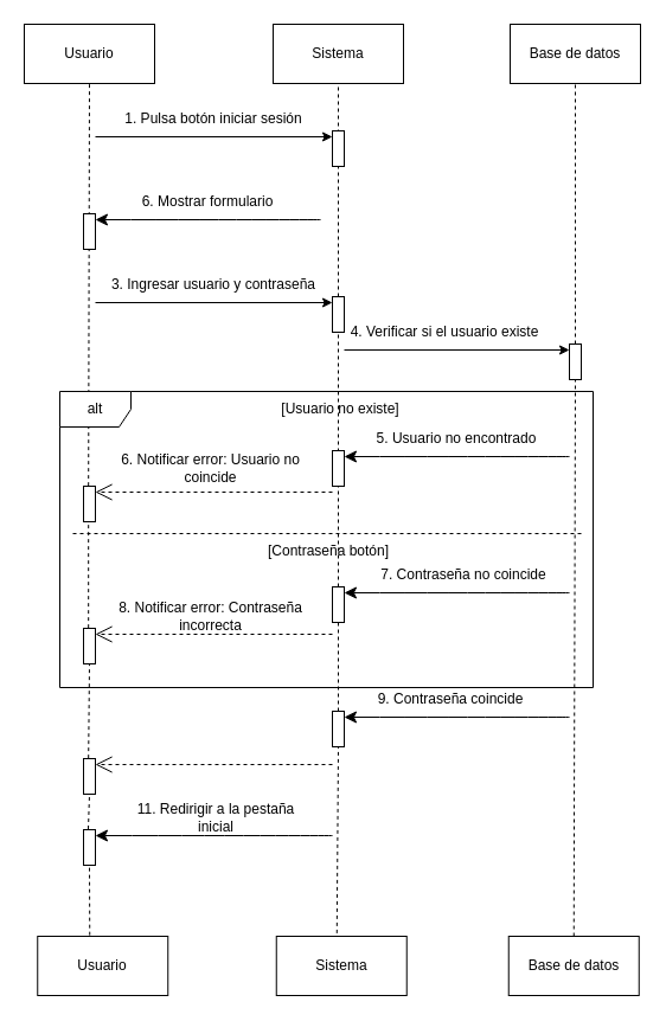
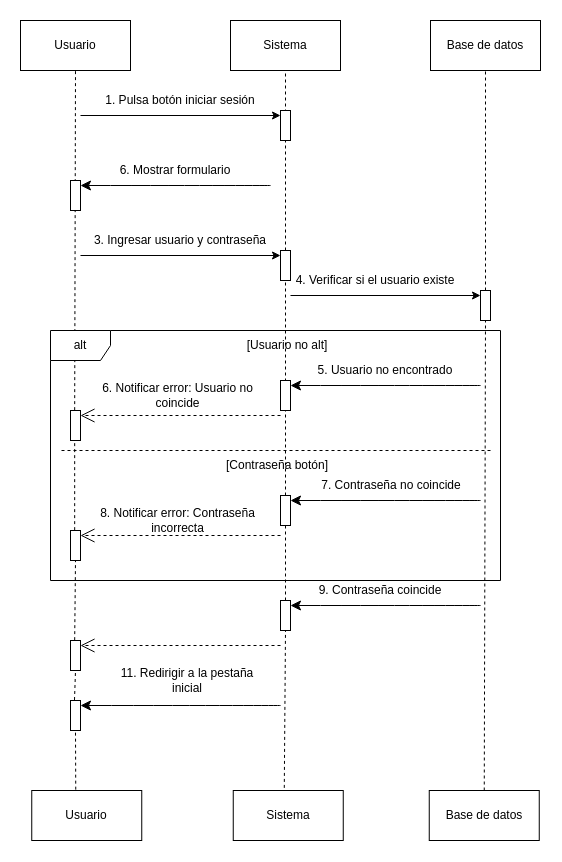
  <mxCell id="0" />
  <mxCell id="1" parent="0" />
  <mxCell id="2" value="Usuario" style="html=1;whiteSpace=wrap;" vertex="1" parent="1"><mxGeometry x="20" y="20" width="110" height="50" as="geometry" /></mxCell>
  <mxCell id="3" value="Sistema&lt;span style=&quot;color: rgba(0, 0, 0, 0); font-family: monospace; font-size: 0px; text-align: start; text-wrap-mode: nowrap;&quot;&gt;%3CmxGraphModel%3E%3Croot%3E%3CmxCell%20id%3D%220%22%2F%3E%3CmxCell%20id%3D%221%22%20parent%3D%220%22%2F%3E%3CmxCell%20id%3D%222%22%20value%3D%22Usuario%22%20style%3D%22html%3D1%3BwhiteSpace%3Dwrap%3B%22%20vertex%3D%221%22%20parent%3D%221%22%3E%3CmxGeometry%20x%3D%2270%22%20y%3D%2240%22%20width%3D%22110%22%20height%3D%2250%22%20as%3D%22geometry%22%2F%3E%3C%2FmxCell%3E%3C%2Froot%3E%3C%2FmxGraphModel%3E&lt;/span&gt;" style="html=1;whiteSpace=wrap;" vertex="1" parent="1"><mxGeometry x="230" y="20" width="110" height="50" as="geometry" /></mxCell>
  <mxCell id="4" value="Base de datos" style="html=1;whiteSpace=wrap;" vertex="1" parent="1"><mxGeometry x="430" y="20" width="110" height="50" as="geometry" /></mxCell>
  <mxCell id="5" value="Usuario" style="html=1;whiteSpace=wrap;" vertex="1" parent="1"><mxGeometry x="31.25" y="790" width="110" height="50" as="geometry" /></mxCell>
  <mxCell id="6" value="Sistema&lt;span style=&quot;color: rgba(0, 0, 0, 0); font-family: monospace; font-size: 0px; text-align: start; text-wrap-mode: nowrap;&quot;&gt;%3CmxGraphModel%3E%3Croot%3E%3CmxCell%20id%3D%220%22%2F%3E%3CmxCell%20id%3D%221%22%20parent%3D%220%22%2F%3E%3CmxCell%20id%3D%222%22%20value%3D%22Usuario%22%20style%3D%22html%3D1%3BwhiteSpace%3Dwrap%3B%22%20vertex%3D%221%22%20parent%3D%221%22%3E%3CmxGeometry%20x%3D%2270%22%20y%3D%2240%22%20width%3D%22110%22%20height%3D%2250%22%20as%3D%22geometry%22%2F%3E%3C%2FmxCell%3E%3C%2Froot%3E%3C%2FmxGraphModel%3E&lt;/span&gt;" style="html=1;whiteSpace=wrap;" vertex="1" parent="1"><mxGeometry x="232.75" y="790" width="110" height="50" as="geometry" /></mxCell>
  <mxCell id="7" value="Base de datos" style="html=1;whiteSpace=wrap;" vertex="1" parent="1"><mxGeometry x="428.75" y="790" width="110" height="50" as="geometry" /></mxCell>
  <mxCell id="8" value="" style="endArrow=none;dashed=1;html=1;rounded=0;entryX=0.5;entryY=1;entryDx=0;entryDy=0;exitX=0.418;exitY=-0.012;exitDx=0;exitDy=0;exitPerimeter=0;" edge="1" parent="1" source="26" target="2"><mxGeometry width="50" height="50" relative="1" as="geometry"><mxPoint x="84.53" y="279.97" as="sourcePoint" /><mxPoint x="80" y="70" as="targetPoint" /></mxGeometry></mxCell>
  <mxCell id="9" value="" style="endArrow=none;dashed=1;html=1;rounded=0;entryX=0.5;entryY=1;entryDx=0;entryDy=0;exitX=0.5;exitY=0;exitDx=0;exitDy=0;" edge="1" parent="1" source="16" target="4"><mxGeometry width="50" height="50" relative="1" as="geometry"><mxPoint x="300" y="430" as="sourcePoint" /><mxPoint x="300" y="90" as="targetPoint" /></mxGeometry></mxCell>
  <mxCell id="10" value="" style="endArrow=none;dashed=1;html=1;rounded=0;entryX=0.5;entryY=1;entryDx=0;entryDy=0;exitX=0.5;exitY=0;exitDx=0;exitDy=0;" edge="1" parent="1" source="12" target="3"><mxGeometry width="50" height="50" relative="1" as="geometry"><mxPoint x="260" y="300" as="sourcePoint" /><mxPoint x="310" y="250" as="targetPoint" /></mxGeometry></mxCell>
  <mxCell id="11" value="" style="endArrow=none;dashed=1;html=1;rounded=0;entryX=0.5;entryY=1;entryDx=0;entryDy=0;exitX=0.5;exitY=0;exitDx=0;exitDy=0;" edge="1" parent="1" source="34" target="12"><mxGeometry width="50" height="50" relative="1" as="geometry"><mxPoint x="285" y="480" as="sourcePoint" /><mxPoint x="285" y="210" as="targetPoint" /></mxGeometry></mxCell>
  <mxCell id="12" value="" style="html=1;points=[[0,0,0,0,5],[0,1,0,0,-5],[1,0,0,0,5],[1,1,0,0,-5]];perimeter=orthogonalPerimeter;outlineConnect=0;targetShapes=umlLifeline;portConstraint=eastwest;newEdgeStyle={&quot;curved&quot;:0,&quot;rounded&quot;:0};" vertex="1" parent="1"><mxGeometry x="280" y="250" width="10" height="30" as="geometry" /></mxCell>
  <mxCell id="13" value="" style="endArrow=classic;html=1;rounded=0;entryX=0;entryY=0;entryDx=0;entryDy=5;entryPerimeter=0;" edge="1" parent="1" target="12"><mxGeometry width="50" height="50" relative="1" as="geometry"><mxPoint x="80" y="255" as="sourcePoint" /><mxPoint x="190" y="230" as="targetPoint" /></mxGeometry></mxCell>
  <mxCell id="14" value="3. Ingresar usuario y contraseña" style="text;html=1;align=center;verticalAlign=middle;whiteSpace=wrap;rounded=0;" vertex="1" parent="1"><mxGeometry x="80" y="230" width="200" height="20" as="geometry" /></mxCell>
  <mxCell id="15" value="" style="endArrow=none;dashed=1;html=1;rounded=0;entryX=0.5;entryY=1;entryDx=0;entryDy=0;exitX=0.5;exitY=0;exitDx=0;exitDy=0;" edge="1" parent="1" source="7" target="16"><mxGeometry width="50" height="50" relative="1" as="geometry"><mxPoint x="485" y="410" as="sourcePoint" /><mxPoint x="485" y="70" as="targetPoint" /></mxGeometry></mxCell>
  <mxCell id="16" value="" style="html=1;points=[[0,0,0,0,5],[0,1,0,0,-5],[1,0,0,0,5],[1,1,0,0,-5]];perimeter=orthogonalPerimeter;outlineConnect=0;targetShapes=umlLifeline;portConstraint=eastwest;newEdgeStyle={&quot;curved&quot;:0,&quot;rounded&quot;:0};" vertex="1" parent="1"><mxGeometry x="480" y="290" width="10" height="30" as="geometry" /></mxCell>
  <mxCell id="17" value="" style="endArrow=classic;html=1;rounded=0;entryX=0;entryY=0;entryDx=0;entryDy=5;entryPerimeter=0;" edge="1" parent="1" target="16"><mxGeometry width="50" height="50" relative="1" as="geometry"><mxPoint x="290" y="295" as="sourcePoint" /><mxPoint x="430" y="250" as="targetPoint" /></mxGeometry></mxCell>
  <mxCell id="18" value="4. Verificar si el usuario existe" style="text;html=1;align=center;verticalAlign=middle;whiteSpace=wrap;rounded=0;" vertex="1" parent="1"><mxGeometry x="290" y="270" width="170" height="20" as="geometry" /></mxCell>
  <mxCell id="19" value="alt" style="shape=umlFrame;whiteSpace=wrap;html=1;pointerEvents=0;" vertex="1" parent="1"><mxGeometry x="50" y="330" width="450" height="250" as="geometry" /></mxCell>
- <mxCell id="20" value="[Usuario no existe]" style="text;html=1;align=center;verticalAlign=middle;whiteSpace=wrap;rounded=0;" vertex="1" parent="1"><mxGeometry x="232.5" y="330" width="107.5" height="30" as="geometry" /></mxCell>
+ <mxCell id="20" value="[Usuario no alt]" style="text;html=1;align=center;verticalAlign=middle;whiteSpace=wrap;rounded=0;" vertex="1" parent="1"><mxGeometry x="232.5" y="330" width="107.5" height="30" as="geometry" /></mxCell>
  <mxCell id="21" value="" style="endArrow=classic;html=1;rounded=0;fontSize=12;startSize=8;endSize=8;curved=1;entryX=1;entryY=0;entryDx=0;entryDy=5;entryPerimeter=0;" edge="1" parent="1" target="22"><mxGeometry width="50" height="50" relative="1" as="geometry"><mxPoint x="480" y="385" as="sourcePoint" /><mxPoint x="460" y="370" as="targetPoint" /></mxGeometry></mxCell>
  <mxCell id="22" value="" style="html=1;points=[[0,0,0,0,5],[0,1,0,0,-5],[1,0,0,0,5],[1,1,0,0,-5]];perimeter=orthogonalPerimeter;outlineConnect=0;targetShapes=umlLifeline;portConstraint=eastwest;newEdgeStyle={&quot;curved&quot;:0,&quot;rounded&quot;:0};" vertex="1" parent="1"><mxGeometry x="280" y="380" width="10" height="30" as="geometry" /></mxCell>
  <mxCell id="23" value="5. Usuario no encontrado" style="text;html=1;align=center;verticalAlign=middle;whiteSpace=wrap;rounded=0;" vertex="1" parent="1"><mxGeometry x="300" y="360" width="170" height="20" as="geometry" /></mxCell>
  <mxCell id="24" value="6. Notificar error: Usuario no coincide" style="text;html=1;align=center;verticalAlign=middle;whiteSpace=wrap;rounded=0;" vertex="1" parent="1"><mxGeometry x="80" y="385" width="195" height="20" as="geometry" /></mxCell>
  <mxCell id="25" value="" style="endArrow=none;dashed=1;html=1;rounded=0;exitX=0.418;exitY=-0.012;exitDx=0;exitDy=0;exitPerimeter=0;" edge="1" parent="1" source="37" target="26"><mxGeometry width="50" height="50" relative="1" as="geometry"><mxPoint x="76" y="689" as="sourcePoint" /><mxPoint x="75" y="470" as="targetPoint" /></mxGeometry></mxCell>
  <mxCell id="26" value="" style="html=1;points=[[0,0,0,0,5],[0,1,0,0,-5],[1,0,0,0,5],[1,1,0,0,-5]];perimeter=orthogonalPerimeter;outlineConnect=0;targetShapes=umlLifeline;portConstraint=eastwest;newEdgeStyle={&quot;curved&quot;:0,&quot;rounded&quot;:0};" vertex="1" parent="1"><mxGeometry x="70" y="410" width="10" height="30" as="geometry" /></mxCell>
  <mxCell id="27" value="[Contraseña botón]" style="text;html=1;align=center;verticalAlign=middle;whiteSpace=wrap;rounded=0;" vertex="1" parent="1"><mxGeometry x="212.5" y="450" width="127.5" height="30" as="geometry" /></mxCell>
  <mxCell id="28" value="" style="endArrow=classic;html=1;rounded=0;fontSize=12;startSize=8;endSize=8;curved=1;entryX=1;entryY=0;entryDx=0;entryDy=5;entryPerimeter=0;" edge="1" parent="1" target="40"><mxGeometry width="50" height="50" relative="1" as="geometry"><mxPoint x="480" y="605" as="sourcePoint" /><mxPoint x="285" y="600" as="targetPoint" /></mxGeometry></mxCell>
  <mxCell id="29" value="9. Contraseña coincide" style="text;html=1;align=center;verticalAlign=middle;whiteSpace=wrap;rounded=0;" vertex="1" parent="1"><mxGeometry x="305" y="580" width="150" height="20" as="geometry" /></mxCell>
  <mxCell id="30" value="" style="endArrow=none;dashed=1;html=1;rounded=0;entryX=0.5;entryY=1;entryDx=0;entryDy=0;exitX=0.4;exitY=-0.017;exitDx=0;exitDy=0;exitPerimeter=0;" edge="1" parent="1" source="42" target="31"><mxGeometry width="50" height="50" relative="1" as="geometry"><mxPoint x="72.25" y="835.54" as="sourcePoint" /><mxPoint x="71.25" y="616.54" as="targetPoint" /></mxGeometry></mxCell>
  <mxCell id="31" value="" style="html=1;points=[[0,0,0,0,5],[0,1,0,0,-5],[1,0,0,0,5],[1,1,0,0,-5]];perimeter=orthogonalPerimeter;outlineConnect=0;targetShapes=umlLifeline;portConstraint=eastwest;newEdgeStyle={&quot;curved&quot;:0,&quot;rounded&quot;:0};" vertex="1" parent="1"><mxGeometry x="70" y="640" width="10" height="30" as="geometry" /></mxCell>
  <mxCell id="32" value="" style="endArrow=classic;html=1;rounded=0;fontSize=12;startSize=8;endSize=8;curved=1;entryX=1;entryY=0;entryDx=0;entryDy=5;entryPerimeter=0;" edge="1" parent="1" target="34"><mxGeometry width="50" height="50" relative="1" as="geometry"><mxPoint x="480" y="500" as="sourcePoint" /><mxPoint x="290" y="480" as="targetPoint" /></mxGeometry></mxCell>
  <mxCell id="33" value="" style="endArrow=none;dashed=1;html=1;rounded=0;entryX=0.5;entryY=1;entryDx=0;entryDy=0;exitX=0.5;exitY=0;exitDx=0;exitDy=0;" edge="1" parent="1" source="40" target="34"><mxGeometry width="50" height="50" relative="1" as="geometry"><mxPoint x="280" y="677" as="sourcePoint" /><mxPoint x="285" y="280" as="targetPoint" /></mxGeometry></mxCell>
  <mxCell id="34" value="" style="html=1;points=[[0,0,0,0,5],[0,1,0,0,-5],[1,0,0,0,5],[1,1,0,0,-5]];perimeter=orthogonalPerimeter;outlineConnect=0;targetShapes=umlLifeline;portConstraint=eastwest;newEdgeStyle={&quot;curved&quot;:0,&quot;rounded&quot;:0};" vertex="1" parent="1"><mxGeometry x="280" y="495" width="10" height="30" as="geometry" /></mxCell>
  <mxCell id="35" value="7. Contraseña no coincide" style="text;html=1;align=center;verticalAlign=middle;whiteSpace=wrap;rounded=0;" vertex="1" parent="1"><mxGeometry x="306.25" y="475" width="170" height="20" as="geometry" /></mxCell>
  <mxCell id="36" value="" style="endArrow=none;dashed=1;html=1;rounded=0;entryX=0.5;entryY=1;entryDx=0;entryDy=0;exitX=0.418;exitY=-0.012;exitDx=0;exitDy=0;exitPerimeter=0;" edge="1" parent="1" source="31" target="37"><mxGeometry width="50" height="50" relative="1" as="geometry"><mxPoint x="74" y="690" as="sourcePoint" /><mxPoint x="75" y="440" as="targetPoint" /></mxGeometry></mxCell>
  <mxCell id="37" value="" style="html=1;points=[[0,0,0,0,5],[0,1,0,0,-5],[1,0,0,0,5],[1,1,0,0,-5]];perimeter=orthogonalPerimeter;outlineConnect=0;targetShapes=umlLifeline;portConstraint=eastwest;newEdgeStyle={&quot;curved&quot;:0,&quot;rounded&quot;:0};" vertex="1" parent="1"><mxGeometry x="70" y="530" width="10" height="30" as="geometry" /></mxCell>
  <mxCell id="38" value="8. Notificar error: Contraseña incorrecta" style="text;html=1;align=center;verticalAlign=middle;whiteSpace=wrap;rounded=0;" vertex="1" parent="1"><mxGeometry x="80" y="510" width="195" height="20" as="geometry" /></mxCell>
  <mxCell id="39" value="" style="endArrow=none;dashed=1;html=1;rounded=0;entryX=0.5;entryY=1;entryDx=0;entryDy=0;exitX=0.464;exitY=-0.052;exitDx=0;exitDy=0;exitPerimeter=0;" edge="1" parent="1" source="6" target="40"><mxGeometry width="50" height="50" relative="1" as="geometry"><mxPoint x="286.25" y="697" as="sourcePoint" /><mxPoint x="286.25" y="430" as="targetPoint" /></mxGeometry></mxCell>
  <mxCell id="40" value="" style="html=1;points=[[0,0,0,0,5],[0,1,0,0,-5],[1,0,0,0,5],[1,1,0,0,-5]];perimeter=orthogonalPerimeter;outlineConnect=0;targetShapes=umlLifeline;portConstraint=eastwest;newEdgeStyle={&quot;curved&quot;:0,&quot;rounded&quot;:0};" vertex="1" parent="1"><mxGeometry x="280" y="600" width="10" height="30" as="geometry" /></mxCell>
  <mxCell id="41" value="" style="endArrow=none;dashed=1;html=1;rounded=0;entryX=0.5;entryY=1;entryDx=0;entryDy=0;exitX=0.4;exitY=-0.017;exitDx=0;exitDy=0;exitPerimeter=0;" edge="1" parent="1" source="5" target="42"><mxGeometry width="50" height="50" relative="1" as="geometry"><mxPoint x="77" y="679" as="sourcePoint" /><mxPoint x="75" y="530" as="targetPoint" /></mxGeometry></mxCell>
  <mxCell id="42" value="" style="html=1;points=[[0,0,0,0,5],[0,1,0,0,-5],[1,0,0,0,5],[1,1,0,0,-5]];perimeter=orthogonalPerimeter;outlineConnect=0;targetShapes=umlLifeline;portConstraint=eastwest;newEdgeStyle={&quot;curved&quot;:0,&quot;rounded&quot;:0};" vertex="1" parent="1"><mxGeometry x="70" y="700" width="10" height="30" as="geometry" /></mxCell>
  <mxCell id="43" value="" style="endArrow=classic;html=1;rounded=0;fontSize=12;startSize=8;endSize=8;curved=1;entryX=1;entryY=0;entryDx=0;entryDy=5;entryPerimeter=0;" edge="1" parent="1" target="42"><mxGeometry width="50" height="50" relative="1" as="geometry"><mxPoint x="280" y="705" as="sourcePoint" /><mxPoint x="82.75" y="710" as="targetPoint" /></mxGeometry></mxCell>
- <mxCell id="44" value="11. Redirigir a la pestaña inicial" style="text;html=1;align=center;verticalAlign=middle;whiteSpace=wrap;rounded=0;" vertex="1" parent="1"><mxGeometry x="106.5" y="680" width="150" height="20" as="geometry" /></mxCell>
+ <mxCell id="44" value="11. Redirigir a la pestaña inicial" style="text;html=1;align=center;verticalAlign=middle;whiteSpace=wrap;rounded=0;" vertex="1" parent="1"><mxGeometry x="111.5" y="670" width="150" height="20" as="geometry" /></mxCell>
  <mxCell id="45" value="" style="endArrow=open;endSize=12;dashed=1;html=1;rounded=0;entryX=1;entryY=0;entryDx=0;entryDy=5;entryPerimeter=0;" edge="1" parent="1" target="26"><mxGeometry width="160" relative="1" as="geometry"><mxPoint x="280" y="415" as="sourcePoint" /><mxPoint x="330" y="430" as="targetPoint" /></mxGeometry></mxCell>
  <mxCell id="46" value="" style="endArrow=open;endSize=12;dashed=1;html=1;rounded=0;entryX=1;entryY=0;entryDx=0;entryDy=5;entryPerimeter=0;" edge="1" parent="1" target="37"><mxGeometry width="160" relative="1" as="geometry"><mxPoint x="280" y="535" as="sourcePoint" /><mxPoint x="90" y="560" as="targetPoint" /></mxGeometry></mxCell>
  <mxCell id="47" value="" style="endArrow=open;endSize=12;dashed=1;html=1;rounded=0;entryX=1;entryY=0;entryDx=0;entryDy=5;entryPerimeter=0;" edge="1" parent="1" target="31"><mxGeometry width="160" relative="1" as="geometry"><mxPoint x="280" y="645" as="sourcePoint" /><mxPoint x="81.5" y="650" as="targetPoint" /></mxGeometry></mxCell>
  <mxCell id="48" value="" style="html=1;points=[[0,0,0,0,5],[0,1,0,0,-5],[1,0,0,0,5],[1,1,0,0,-5]];perimeter=orthogonalPerimeter;outlineConnect=0;targetShapes=umlLifeline;portConstraint=eastwest;newEdgeStyle={&quot;curved&quot;:0,&quot;rounded&quot;:0};" vertex="1" parent="1"><mxGeometry x="280" y="110" width="10" height="30" as="geometry" /></mxCell>
  <mxCell id="49" value="" style="endArrow=classic;html=1;rounded=0;entryX=0;entryY=0;entryDx=0;entryDy=5;entryPerimeter=0;" edge="1" parent="1" target="48"><mxGeometry width="50" height="50" relative="1" as="geometry"><mxPoint x="80" y="115" as="sourcePoint" /><mxPoint x="190" y="90" as="targetPoint" /></mxGeometry></mxCell>
  <mxCell id="50" value="1. Pulsa botón iniciar sesión" style="text;html=1;align=center;verticalAlign=middle;whiteSpace=wrap;rounded=0;" vertex="1" parent="1"><mxGeometry x="80" y="90" width="200" height="20" as="geometry" /></mxCell>
  <mxCell id="51" value="" style="endArrow=classic;html=1;rounded=0;fontSize=12;startSize=8;endSize=8;curved=1;entryX=1;entryY=0;entryDx=0;entryDy=5;entryPerimeter=0;" edge="1" parent="1" target="52"><mxGeometry width="50" height="50" relative="1" as="geometry"><mxPoint x="270" y="185" as="sourcePoint" /><mxPoint x="250" y="170" as="targetPoint" /></mxGeometry></mxCell>
  <mxCell id="52" value="" style="html=1;points=[[0,0,0,0,5],[0,1,0,0,-5],[1,0,0,0,5],[1,1,0,0,-5]];perimeter=orthogonalPerimeter;outlineConnect=0;targetShapes=umlLifeline;portConstraint=eastwest;newEdgeStyle={&quot;curved&quot;:0,&quot;rounded&quot;:0};" vertex="1" parent="1"><mxGeometry x="70" y="180" width="10" height="30" as="geometry" /></mxCell>
  <mxCell id="53" value="6. Mostrar formulario" style="text;html=1;align=center;verticalAlign=middle;whiteSpace=wrap;rounded=0;" vertex="1" parent="1"><mxGeometry x="90" y="160" width="170" height="20" as="geometry" /></mxCell>
  <mxCell id="54" value="" style="endArrow=none;dashed=1;html=1;rounded=0;" edge="1" parent="1"><mxGeometry width="50" height="50" relative="1" as="geometry"><mxPoint x="490" y="450" as="sourcePoint" /><mxPoint x="60" y="450" as="targetPoint" /></mxGeometry></mxCell>
